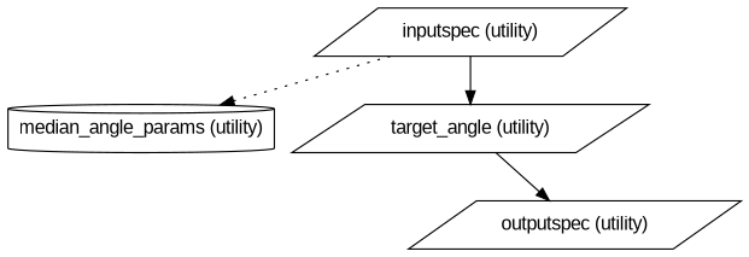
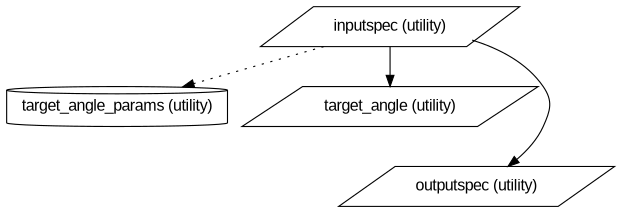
  strict digraph {
    fontname="Liberation Sans"
    node [fontname="Liberation Sans" shape=parallelogram]
    edge [fontname="Liberation Sans" style=solid]
-   "median_angle_params (utility)" [shape=cylinder]
+   "median_angle_params (utility)" [shape=cylinder label="target_angle_params (utility)"]
    "inputspec (utility)"
    "target_angle (utility)"
    "outputspec (utility)"
    "inputspec (utility)" -> "median_angle_params (utility)" [style=dotted]
    "inputspec (utility)" -> "target_angle (utility)"
-   "target_angle (utility)" -> "outputspec (utility)"
+   "inputspec (utility)" -> "outputspec (utility)"
  }
